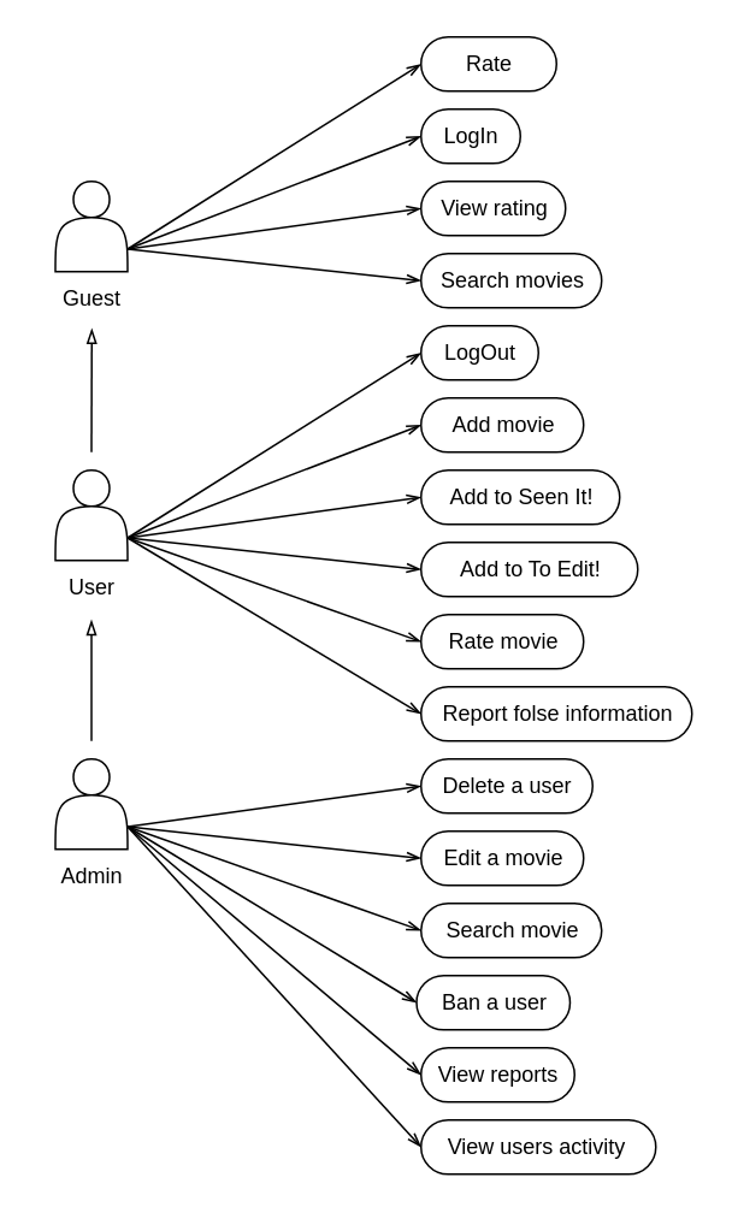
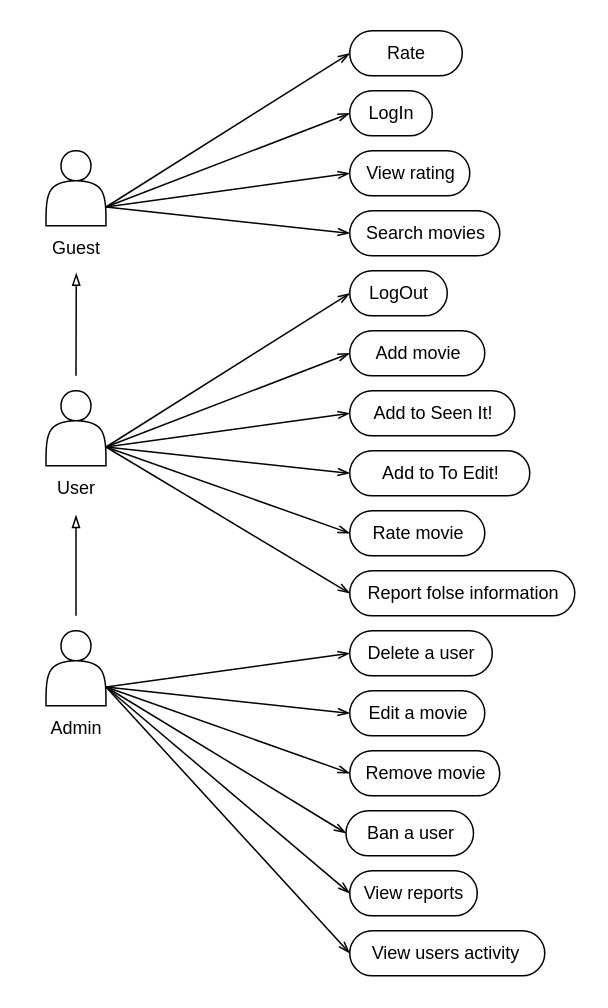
  <mxCell id="0" />
  <mxCell id="1" parent="0" />
  <mxCell id="2" style="edgeStyle=none;html=1;exitX=1;exitY=0.75;exitDx=0;exitDy=0;entryX=0;entryY=0.5;entryDx=0;entryDy=0;entryPerimeter=0;endArrow=openThin;endFill=0;" parent="1" source="5" target="22" edge="1"><mxGeometry relative="1" as="geometry" /></mxCell>
  <mxCell id="3" style="edgeStyle=none;html=1;exitX=1;exitY=0.75;exitDx=0;exitDy=0;entryX=0;entryY=0.5;entryDx=0;entryDy=0;entryPerimeter=0;endArrow=openThin;endFill=0;" parent="1" source="5" target="25" edge="1"><mxGeometry relative="1" as="geometry" /></mxCell>
  <mxCell id="4" style="edgeStyle=none;html=1;exitX=1;exitY=0.75;exitDx=0;exitDy=0;entryX=0;entryY=0.5;entryDx=0;entryDy=0;entryPerimeter=0;endArrow=openThin;endFill=0;" parent="1" source="5" target="26" edge="1"><mxGeometry relative="1" as="geometry" /></mxCell>
  <mxCell id="5" value="" style="shape=actor;whiteSpace=wrap;html=1;labelPosition=center;verticalLabelPosition=middle;align=center;verticalAlign=middle;" parent="1" vertex="1"><mxGeometry x="30" y="100" width="40" height="50" as="geometry" /></mxCell>
  <mxCell id="6" value="Guest" style="text;html=1;align=center;verticalAlign=middle;resizable=0;points=[];autosize=1;strokeColor=none;fillColor=none;" parent="1" vertex="1"><mxGeometry x="20" y="150" width="60" height="30" as="geometry" /></mxCell>
  <mxCell id="7" style="edgeStyle=none;html=1;exitX=1;exitY=0.75;exitDx=0;exitDy=0;entryX=0;entryY=0.5;entryDx=0;entryDy=0;entryPerimeter=0;endArrow=openThin;endFill=0;" parent="1" source="5" target="23" edge="1"><mxGeometry relative="1" as="geometry" /></mxCell>
  <mxCell id="8" style="edgeStyle=none;html=1;exitX=1;exitY=0.75;exitDx=0;exitDy=0;entryX=0;entryY=0.5;entryDx=0;entryDy=0;entryPerimeter=0;endArrow=openThin;endFill=0;" parent="1" source="14" target="24" edge="1"><mxGeometry relative="1" as="geometry" /></mxCell>
  <mxCell id="9" style="edgeStyle=none;html=1;exitX=1;exitY=0.75;exitDx=0;exitDy=0;entryX=0;entryY=0.5;entryDx=0;entryDy=0;entryPerimeter=0;endArrow=openThin;endFill=0;" parent="1" source="14" target="27" edge="1"><mxGeometry relative="1" as="geometry" /></mxCell>
  <mxCell id="10" style="edgeStyle=none;html=1;exitX=1;exitY=0.75;exitDx=0;exitDy=0;entryX=0;entryY=0.5;entryDx=0;entryDy=0;entryPerimeter=0;endArrow=openThin;endFill=0;" parent="1" source="14" target="28" edge="1"><mxGeometry relative="1" as="geometry" /></mxCell>
  <mxCell id="11" style="edgeStyle=none;html=1;exitX=1;exitY=0.75;exitDx=0;exitDy=0;entryX=0;entryY=0.5;entryDx=0;entryDy=0;entryPerimeter=0;endArrow=openThin;endFill=0;" parent="1" source="14" target="29" edge="1"><mxGeometry relative="1" as="geometry" /></mxCell>
  <mxCell id="12" style="edgeStyle=none;html=1;exitX=1;exitY=0.75;exitDx=0;exitDy=0;entryX=0;entryY=0.5;entryDx=0;entryDy=0;entryPerimeter=0;endArrow=openThin;endFill=0;" parent="1" source="14" target="30" edge="1"><mxGeometry relative="1" as="geometry" /></mxCell>
  <mxCell id="13" style="edgeStyle=none;html=1;entryX=0.503;entryY=1.053;entryDx=0;entryDy=0;entryPerimeter=0;endArrow=blockThin;endFill=0;" parent="1" target="6" edge="1"><mxGeometry relative="1" as="geometry"><mxPoint x="50" y="250" as="sourcePoint" /></mxGeometry></mxCell>
  <mxCell id="14" value="" style="shape=actor;whiteSpace=wrap;html=1;labelPosition=center;verticalLabelPosition=middle;align=center;verticalAlign=middle;" parent="1" vertex="1"><mxGeometry x="30" y="260" width="40" height="50" as="geometry" /></mxCell>
  <mxCell id="15" value="User" style="text;html=1;align=center;verticalAlign=middle;resizable=0;points=[];autosize=1;strokeColor=none;fillColor=none;" parent="1" vertex="1"><mxGeometry x="25" y="310" width="50" height="30" as="geometry" /></mxCell>
  <mxCell id="16" style="edgeStyle=none;html=1;exitX=1;exitY=0.75;exitDx=0;exitDy=0;entryX=0;entryY=0.5;entryDx=0;entryDy=0;entryPerimeter=0;endArrow=openThin;endFill=0;" parent="1" source="20" target="31" edge="1"><mxGeometry relative="1" as="geometry" /></mxCell>
  <mxCell id="17" style="edgeStyle=none;html=1;exitX=1;exitY=0.75;exitDx=0;exitDy=0;entryX=0;entryY=0.5;entryDx=0;entryDy=0;entryPerimeter=0;endArrow=openThin;endFill=0;" parent="1" source="20" target="32" edge="1"><mxGeometry relative="1" as="geometry" /></mxCell>
  <mxCell id="18" style="edgeStyle=none;html=1;exitX=1;exitY=0.75;exitDx=0;exitDy=0;entryX=0;entryY=0.5;entryDx=0;entryDy=0;entryPerimeter=0;endArrow=openThin;endFill=0;" parent="1" source="20" target="33" edge="1"><mxGeometry relative="1" as="geometry" /></mxCell>
  <mxCell id="19" style="edgeStyle=none;html=1;endArrow=blockThin;endFill=0;" parent="1" edge="1"><mxGeometry relative="1" as="geometry"><mxPoint x="50" y="410" as="sourcePoint" /><mxPoint x="50" y="343" as="targetPoint" /></mxGeometry></mxCell>
  <mxCell id="20" value="" style="shape=actor;whiteSpace=wrap;html=1;labelPosition=center;verticalLabelPosition=middle;align=center;verticalAlign=middle;" parent="1" vertex="1"><mxGeometry x="30" y="420" width="40" height="50" as="geometry" /></mxCell>
  <mxCell id="21" value="Admin" style="text;html=1;align=center;verticalAlign=middle;resizable=0;points=[];autosize=1;strokeColor=none;fillColor=none;" parent="1" vertex="1"><mxGeometry x="20" y="470" width="60" height="30" as="geometry" /></mxCell>
  <mxCell id="22" value="Rate" style="html=1;dashed=0;whitespace=wrap;shape=mxgraph.dfd.start;strokeWidth=1;" parent="1" vertex="1"><mxGeometry x="232.5" y="20" width="75" height="30" as="geometry" /></mxCell>
  <mxCell id="23" value="LogIn" style="html=1;dashed=0;whitespace=wrap;shape=mxgraph.dfd.start;strokeWidth=1;" parent="1" vertex="1"><mxGeometry x="232.5" width="55" height="30" as="geometry" y="60" /></mxCell>
  <mxCell id="24" value="LogOut" style="html=1;dashed=0;whitespace=wrap;shape=mxgraph.dfd.start;strokeWidth=1;" parent="1" vertex="1"><mxGeometry x="232.5" y="180" width="65" height="30" as="geometry" /></mxCell>
  <mxCell id="25" value="View&amp;nbsp;&lt;span style=&quot;background-color: transparent;&quot;&gt;rating&lt;/span&gt;" style="html=1;dashed=0;whitespace=wrap;shape=mxgraph.dfd.start;strokeWidth=1;" parent="1" vertex="1"><mxGeometry x="232.5" y="100" width="80" height="30" as="geometry" /></mxCell>
  <mxCell id="26" value="Search movies" style="html=1;dashed=0;whitespace=wrap;shape=mxgraph.dfd.start;strokeWidth=1;" parent="1" vertex="1"><mxGeometry x="232.5" y="140" width="100" height="30" as="geometry" /></mxCell>
  <mxCell id="27" value="Add to&lt;span style=&quot;background-color: transparent;&quot;&gt;&amp;nbsp;Seen It!&lt;/span&gt;" style="html=1;dashed=0;whitespace=wrap;shape=mxgraph.dfd.start;strokeWidth=1;" parent="1" vertex="1"><mxGeometry x="232.5" y="260" width="110" height="30" as="geometry" /></mxCell>
  <mxCell id="28" value="Add&amp;nbsp;&lt;span style=&quot;background-color: transparent;&quot;&gt;to To Edit!&lt;/span&gt;" style="html=1;dashed=0;whitespace=wrap;shape=mxgraph.dfd.start;strokeWidth=1;" parent="1" vertex="1"><mxGeometry x="232.5" y="300" width="120" height="30" as="geometry" /></mxCell>
  <mxCell id="29" value="Rate movie" style="html=1;dashed=0;whitespace=wrap;shape=mxgraph.dfd.start;strokeWidth=1;" parent="1" vertex="1"><mxGeometry x="232.5" y="340" width="90" height="30" as="geometry" /></mxCell>
  <mxCell id="30" value="Add movie" style="html=1;dashed=0;whitespace=wrap;shape=mxgraph.dfd.start;strokeWidth=1;" parent="1" vertex="1"><mxGeometry x="232.5" y="220" width="90" height="30" as="geometry" /></mxCell>
  <mxCell id="31" value="View users activity&amp;nbsp;" style="html=1;dashed=0;whitespace=wrap;shape=mxgraph.dfd.start;strokeWidth=1;" parent="1" vertex="1"><mxGeometry x="232.5" y="620" width="130" height="30" as="geometry" /></mxCell>
  <mxCell id="32" value="Delete a user" style="html=1;dashed=0;whitespace=wrap;shape=mxgraph.dfd.start;strokeWidth=1;" parent="1" vertex="1"><mxGeometry x="232.5" y="420" width="95" height="30" as="geometry" /></mxCell>
- <mxCell id="33" value="Search movie" style="html=1;dashed=0;whitespace=wrap;shape=mxgraph.dfd.start;strokeWidth=1;" parent="1" vertex="1"><mxGeometry x="232.5" y="500" width="100" height="30" as="geometry" /></mxCell>
+ <mxCell id="33" value="Remove movie" style="html=1;dashed=0;whitespace=wrap;shape=mxgraph.dfd.start;strokeWidth=1;" parent="1" vertex="1"><mxGeometry x="232.5" y="500" width="100" height="30" as="geometry" /></mxCell>
  <mxCell id="34" value="Edit a movie" style="html=1;dashed=0;whitespace=wrap;shape=mxgraph.dfd.start;strokeWidth=1;" parent="1" vertex="1"><mxGeometry x="232.5" y="460" width="90" height="30" as="geometry" /></mxCell>
  <mxCell id="35" style="edgeStyle=none;html=1;exitX=1;exitY=0.75;exitDx=0;exitDy=0;entryX=0;entryY=0.5;entryDx=0;entryDy=0;entryPerimeter=0;endArrow=openThin;endFill=0;" parent="1" source="20" target="34" edge="1"><mxGeometry relative="1" as="geometry"><mxPoint x="80" y="468" as="sourcePoint" /><mxPoint x="365" y="485" as="targetPoint" /></mxGeometry></mxCell>
  <mxCell id="36" value="Report folse information" style="html=1;dashed=0;whitespace=wrap;shape=mxgraph.dfd.start;strokeWidth=1;" parent="1" vertex="1"><mxGeometry x="232.5" y="380" width="150" height="30" as="geometry" /></mxCell>
  <mxCell id="37" value="Ban a user" style="html=1;dashed=0;whitespace=wrap;shape=mxgraph.dfd.start;strokeWidth=1;" parent="1" vertex="1"><mxGeometry x="230" y="540" width="85" height="30" as="geometry" /></mxCell>
  <mxCell id="38" value="View reports" style="html=1;dashed=0;whitespace=wrap;shape=mxgraph.dfd.start;strokeWidth=1;" parent="1" vertex="1"><mxGeometry x="232.5" y="580" width="85" height="30" as="geometry" /></mxCell>
  <mxCell id="39" style="edgeStyle=none;html=1;exitX=1;exitY=0.75;exitDx=0;exitDy=0;entryX=0;entryY=0.5;entryDx=0;entryDy=0;entryPerimeter=0;endArrow=openThin;endFill=0;" parent="1" source="14" target="36" edge="1"><mxGeometry relative="1" as="geometry"><mxPoint x="80" y="308" as="sourcePoint" /><mxPoint x="320" y="405" as="targetPoint" /></mxGeometry></mxCell>
  <mxCell id="40" style="edgeStyle=none;html=1;entryX=0;entryY=0.5;entryDx=0;entryDy=0;entryPerimeter=0;exitX=1;exitY=0.75;exitDx=0;exitDy=0;endArrow=openThin;endFill=0;" parent="1" source="20" target="37" edge="1"><mxGeometry relative="1" as="geometry"><mxPoint x="70" y="460" as="sourcePoint" /><mxPoint x="310" y="637" as="targetPoint" /></mxGeometry></mxCell>
  <mxCell id="41" style="edgeStyle=none;html=1;exitX=1;exitY=0.75;exitDx=0;exitDy=0;entryX=0;entryY=0.5;entryDx=0;entryDy=0;entryPerimeter=0;endArrow=openThin;endFill=0;" parent="1" source="20" target="38" edge="1"><mxGeometry relative="1" as="geometry"><mxPoint x="50" y="570" as="sourcePoint" /><mxPoint x="300" y="680" as="targetPoint" /></mxGeometry></mxCell>
